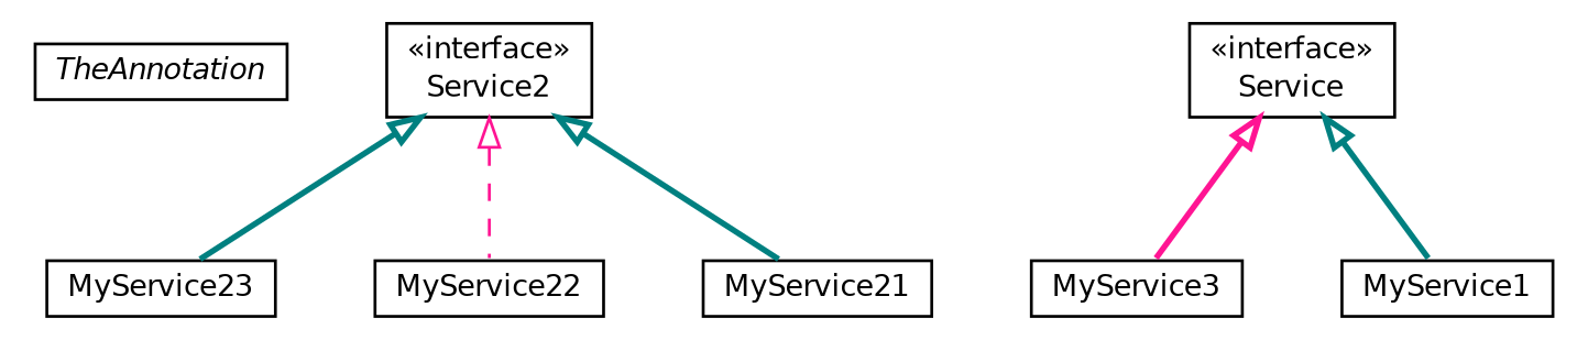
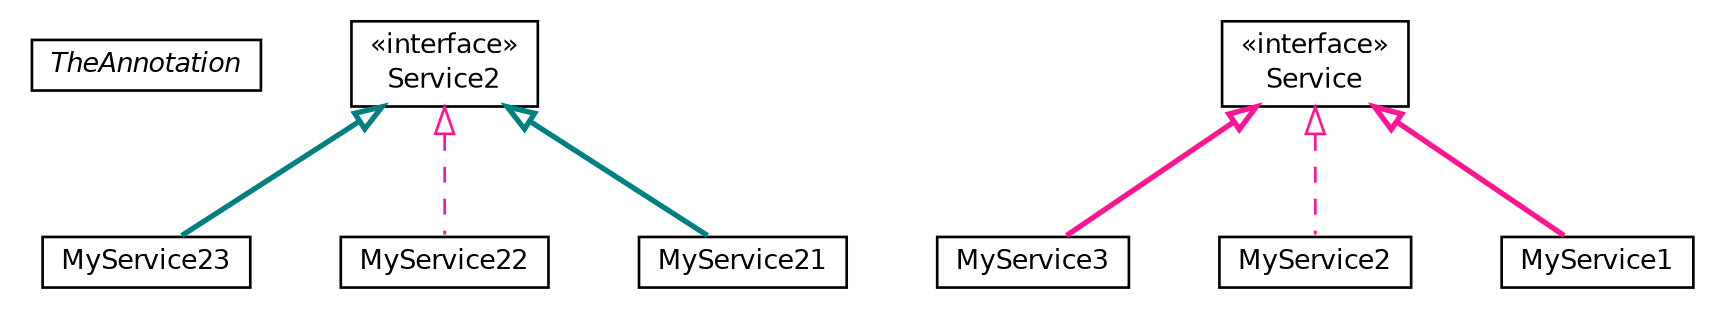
  digraph {
    nodesep=0.25
    ranksep=0.5
    node [fontcolor=black fontname=Helvetica fontsize=10.0 shape=plaintext]
    edge [arrowtail=empty color=deeppink dir=back fontname=Helvetica fontsize=10 headport=p labelfontname=Helvetica labelfontsize=10 style=bold tailport=p]
    n1 [label=<<table title="org.dayatang.domain.ioc.TheAnnotation" border="0" cellborder="1" cellspacing="0" cellpadding="2" port="p" href="./TheAnnotation.html"> 		<tr><td><table border="0" cellspacing="0" cellpadding="1"> <tr><td align="center" balign="center"><font face="Helvetica-Oblique"> TheAnnotation </font></td></tr> 		</table></td></tr> 		</table>>]
    n2 [label=<<table title="org.dayatang.domain.ioc.Service2" border="0" cellborder="1" cellspacing="0" cellpadding="2" port="p" href="./Service2.html"> 		<tr><td><table border="0" cellspacing="0" cellpadding="1"> <tr><td align="center" balign="center"> &#171;interface&#187; </td></tr> <tr><td align="center" balign="center"> Service2 </td></tr> 		</table></td></tr> 		</table>>]
    n3 [label=<<table title="org.dayatang.domain.ioc.MyService23" border="0" cellborder="1" cellspacing="0" cellpadding="2" port="p" href="./MyService23.html"> 		<tr><td><table border="0" cellspacing="0" cellpadding="1"> <tr><td align="center" balign="center"> MyService23 </td></tr> 		</table></td></tr> 		</table>>]
    n4 [label=<<table title="org.dayatang.domain.ioc.MyService22" border="0" cellborder="1" cellspacing="0" cellpadding="2" port="p" href="./MyService22.html"> 		<tr><td><table border="0" cellspacing="0" cellpadding="1"> <tr><td align="center" balign="center"> MyService22 </td></tr> 		</table></td></tr> 		</table>>]
    n5 [label=<<table title="org.dayatang.domain.ioc.MyService21" border="0" cellborder="1" cellspacing="0" cellpadding="2" port="p" href="./MyService21.html"> 		<tr><td><table border="0" cellspacing="0" cellpadding="1"> <tr><td align="center" balign="center"> MyService21 </td></tr> 		</table></td></tr> 		</table>>]
    n6 [label=<<table title="org.dayatang.domain.ioc.Service" border="0" cellborder="1" cellspacing="0" cellpadding="2" port="p" href="./Service.html"> 		<tr><td><table border="0" cellspacing="0" cellpadding="1"> <tr><td align="center" balign="center"> &#171;interface&#187; </td></tr> <tr><td align="center" balign="center"> Service </td></tr> 		</table></td></tr> 		</table>>]
    n7 [label=<<table title="org.dayatang.domain.ioc.MyService3" border="0" cellborder="1" cellspacing="0" cellpadding="2" port="p" href="./MyService3.html"> 		<tr><td><table border="0" cellspacing="0" cellpadding="1"> <tr><td align="center" balign="center"> MyService3 </td></tr> 		</table></td></tr> 		</table>>]
+   n8 [label=<<table title="org.dayatang.domain.ioc.MyService2" border="0" cellborder="1" cellspacing="0" cellpadding="2" port="p" href="./MyService2.html"> 		<tr><td><table border="0" cellspacing="0" cellpadding="1"> <tr><td align="center" balign="center"> MyService2 </td></tr> 		</table></td></tr> 		</table>>]
    n9 [label=<<table title="org.dayatang.domain.ioc.MyService1" border="0" cellborder="1" cellspacing="0" cellpadding="2" port="p" href="./MyService1.html"> 		<tr><td><table border="0" cellspacing="0" cellpadding="1"> <tr><td align="center" balign="center"> MyService1 </td></tr> 		</table></td></tr> 		</table>>]
    n2 -> n3 [color=teal]
    n2 -> n4 [style=dashed]
    n2 -> n5 [color=teal]
    n6 -> n7
-   n6 -> n9 [color=teal]
+   n6 -> n8 [style=dashed]
+   n6 -> n9
  }
